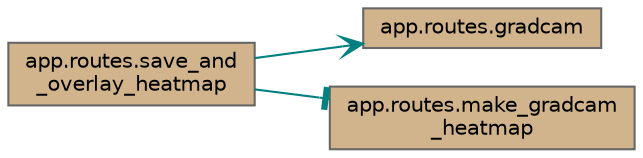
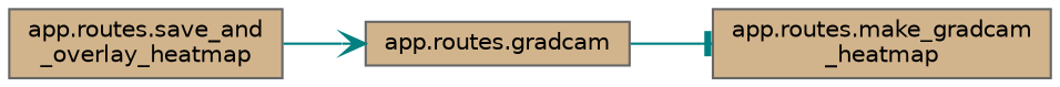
  digraph {
    rankdir=LR
    node [color=grey40 fillcolor=tan fontname=Helvetica fontsize=10 shape=box style=filled]
    edge [color=teal fontname=Helvetica fontsize=10 labelfontname=Helvetica labelfontsize=10 style=solid]
    n1 [color=gray40 fontcolor=black height=0.2 label="app.routes.gradcam" width=0.4]
    n2 [height=0.2 label="app.routes.make_gradcam\l_heatmap" width=0.4]
    n3 [height=0.2 label="app.routes.save_and\l_overlay_heatmap" width=0.4]
-   n3 -> n2 [arrowhead=tee]
+   n1 -> n2 [arrowhead=tee]
    n3 -> n1 [arrowhead=vee]
  }
